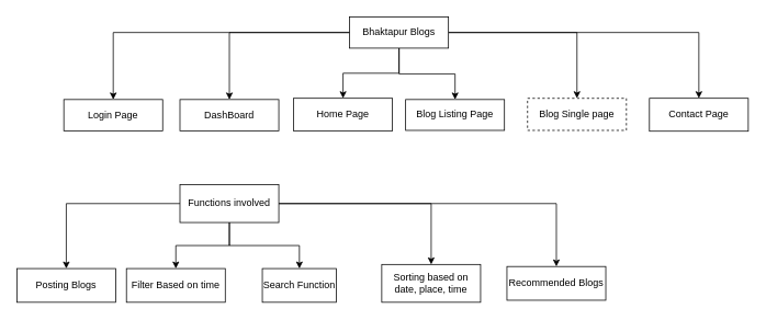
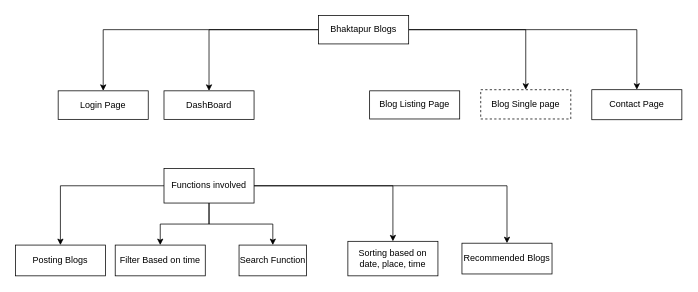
  <mxCell id="0" />
  <mxCell id="1" parent="0" />
- <mxCell id="2" value="" style="edgeStyle=orthogonalEdgeStyle;rounded=0;orthogonalLoop=1;jettySize=auto;html=1;" edge="1" parent="1" source="8" target="9"><mxGeometry relative="1" as="geometry" /></mxCell>
- <mxCell id="3" value="" style="edgeStyle=orthogonalEdgeStyle;rounded=0;orthogonalLoop=1;jettySize=auto;html=1;" edge="1" parent="1" source="8" target="10"><mxGeometry relative="1" as="geometry" /></mxCell>
  <mxCell id="4" value="" style="edgeStyle=orthogonalEdgeStyle;rounded=0;orthogonalLoop=1;jettySize=auto;html=1;" edge="1" parent="1" source="8" target="12"><mxGeometry relative="1" as="geometry" /></mxCell>
  <mxCell id="5" value="" style="edgeStyle=orthogonalEdgeStyle;rounded=0;orthogonalLoop=1;jettySize=auto;html=1;" edge="1" parent="1" source="8" target="19"><mxGeometry relative="1" as="geometry" /></mxCell>
  <mxCell id="6" value="" style="edgeStyle=orthogonalEdgeStyle;rounded=0;orthogonalLoop=1;jettySize=auto;html=1;" edge="1" parent="1" source="8" target="23"><mxGeometry relative="1" as="geometry" /></mxCell>
  <mxCell id="7" style="edgeStyle=orthogonalEdgeStyle;rounded=0;orthogonalLoop=1;jettySize=auto;html=1;entryX=0.5;entryY=0;entryDx=0;entryDy=0;" edge="1" parent="1" source="8" target="11"><mxGeometry relative="1" as="geometry" /></mxCell>
  <mxCell id="8" value="Bhaktapur Blogs" style="rounded=0;whiteSpace=wrap;html=1;" parent="1" vertex="1"><mxGeometry x="424" y="20" width="120" height="38" as="geometry" /></mxCell>
- <mxCell id="9" value="Home Page" style="whiteSpace=wrap;html=1;rounded=0;" vertex="1" parent="1"><mxGeometry x="356" y="119" width="120" height="39.5" as="geometry" /></mxCell>
  <mxCell id="10" value="Blog Listing Page" style="whiteSpace=wrap;html=1;rounded=0;" vertex="1" parent="1"><mxGeometry x="492" y="120.5" width="120" height="37.5" as="geometry" /></mxCell>
  <mxCell id="11" value="Blog Single page" style="whiteSpace=wrap;html=1;rounded=0;dashed=1;" vertex="1" parent="1"><mxGeometry x="640" y="119" width="120" height="39" as="geometry" /></mxCell>
  <mxCell id="12" value="Contact Page" style="whiteSpace=wrap;html=1;rounded=0;" vertex="1" parent="1"><mxGeometry x="788" y="119" width="120" height="40" as="geometry" /></mxCell>
  <mxCell id="13" value="" style="edgeStyle=orthogonalEdgeStyle;rounded=0;orthogonalLoop=1;jettySize=auto;html=1;" edge="1" parent="1" source="18" target="20"><mxGeometry relative="1" as="geometry" /></mxCell>
  <mxCell id="14" value="" style="edgeStyle=orthogonalEdgeStyle;rounded=0;orthogonalLoop=1;jettySize=auto;html=1;" edge="1" parent="1" source="18" target="21"><mxGeometry relative="1" as="geometry" /></mxCell>
  <mxCell id="15" value="" style="edgeStyle=orthogonalEdgeStyle;rounded=0;orthogonalLoop=1;jettySize=auto;html=1;" edge="1" parent="1" source="18" target="22"><mxGeometry relative="1" as="geometry" /></mxCell>
  <mxCell id="16" value="" style="edgeStyle=orthogonalEdgeStyle;rounded=0;orthogonalLoop=1;jettySize=auto;html=1;" edge="1" parent="1" source="18" target="24"><mxGeometry relative="1" as="geometry" /></mxCell>
  <mxCell id="17" value="" style="edgeStyle=orthogonalEdgeStyle;rounded=0;orthogonalLoop=1;jettySize=auto;html=1;" edge="1" parent="1" source="18" target="25"><mxGeometry relative="1" as="geometry" /></mxCell>
  <mxCell id="18" value="Functions involved" style="rounded=0;whiteSpace=wrap;html=1;" vertex="1" parent="1"><mxGeometry x="218" y="224" width="120" height="46" as="geometry" /></mxCell>
  <mxCell id="19" value="DashBoard" style="whiteSpace=wrap;html=1;rounded=0;" vertex="1" parent="1"><mxGeometry x="218" y="120.5" width="120" height="38" as="geometry" /></mxCell>
  <mxCell id="20" value="Search Function" style="whiteSpace=wrap;html=1;rounded=0;" vertex="1" parent="1"><mxGeometry x="318" y="326" width="90" height="41" as="geometry" /></mxCell>
  <mxCell id="21" value="Filter Based on time" style="rounded=0;whiteSpace=wrap;html=1;" vertex="1" parent="1"><mxGeometry x="153" y="326" width="120" height="41" as="geometry" /></mxCell>
  <mxCell id="22" value="Sorting based on date, place, time" style="rounded=0;whiteSpace=wrap;html=1;" vertex="1" parent="1"><mxGeometry x="463" y="321" width="120" height="46" as="geometry" /></mxCell>
  <mxCell id="23" value="Login Page" style="rounded=0;whiteSpace=wrap;html=1;" vertex="1" parent="1"><mxGeometry x="77" y="120.5" width="120" height="38" as="geometry" /></mxCell>
  <mxCell id="24" value="Posting Blogs" style="rounded=0;whiteSpace=wrap;html=1;" vertex="1" parent="1"><mxGeometry x="20" y="326" width="120" height="41" as="geometry" /></mxCell>
  <mxCell id="25" value="Recommended Blogs" style="rounded=0;whiteSpace=wrap;html=1;" vertex="1" parent="1"><mxGeometry x="615" y="323.5" width="120" height="41" as="geometry" /></mxCell>
